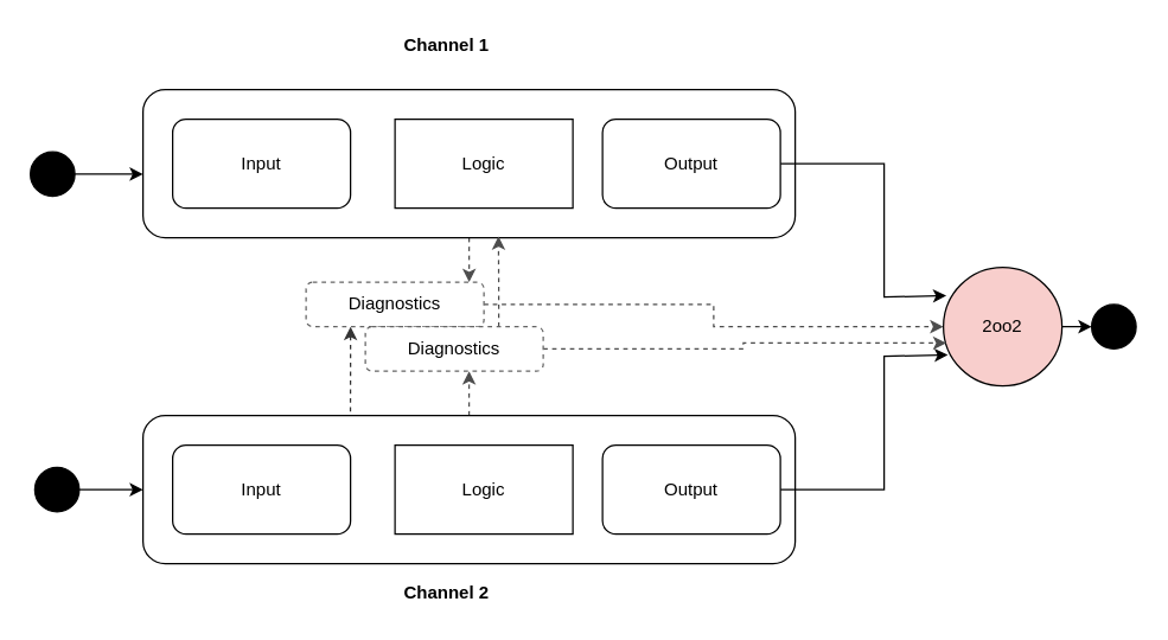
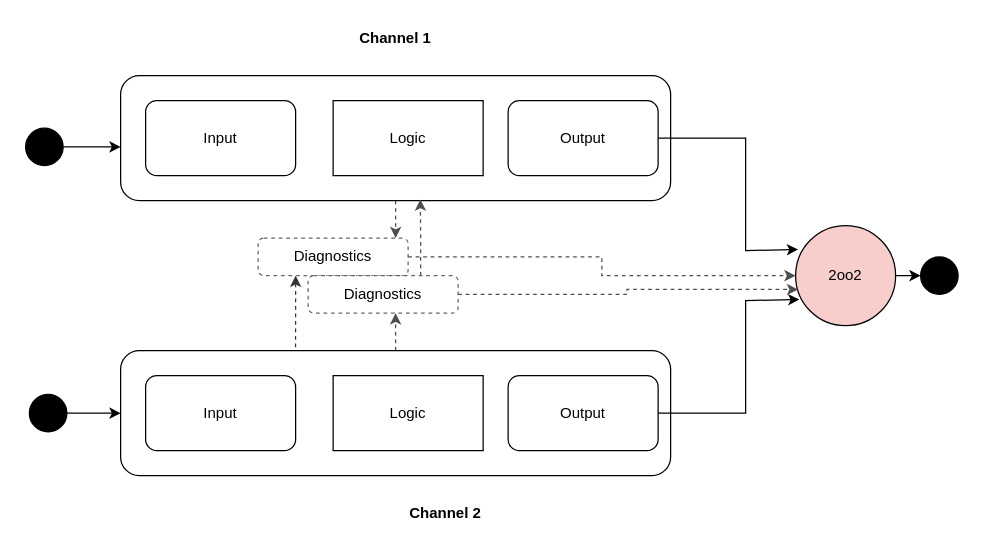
  <mxCell id="0" />
  <mxCell id="1" parent="0" />
  <mxCell id="2" style="edgeStyle=orthogonalEdgeStyle;rounded=0;orthogonalLoop=1;jettySize=auto;html=1;exitX=0.5;exitY=1;exitDx=0;exitDy=0;entryX=0.917;entryY=0;entryDx=0;entryDy=0;entryPerimeter=0;dashed=1;startArrow=none;startFill=0;endArrow=classic;endFill=1;strokeColor=#4D4D4D;" edge="1" parent="1" source="3" target="23"><mxGeometry relative="1" as="geometry" /></mxCell>
  <mxCell id="3" value="" style="rounded=1;whiteSpace=wrap;html=1;" vertex="1" parent="1"><mxGeometry x="96" y="60" width="440" height="100" as="geometry" /></mxCell>
  <mxCell id="4" value="Input" style="rounded=1;whiteSpace=wrap;html=1;" vertex="1" parent="1"><mxGeometry x="116" y="80" width="120" height="60" as="geometry" /></mxCell>
  <mxCell id="5" value="Logic" style="rounded=0;whiteSpace=wrap;html=1;" vertex="1" parent="1"><mxGeometry x="266" y="80" width="120" height="60" as="geometry" /></mxCell>
  <mxCell id="6" style="edgeStyle=orthogonalEdgeStyle;rounded=0;orthogonalLoop=1;jettySize=auto;html=1;strokeColor=#000000;entryX=0.025;entryY=0.238;entryDx=0;entryDy=0;entryPerimeter=0;" edge="1" parent="1" source="7" target="25"><mxGeometry relative="1" as="geometry"><mxPoint x="646" y="200" as="targetPoint" /><Array as="points"><mxPoint x="596" y="110" /><mxPoint x="596" y="200" /></Array></mxGeometry></mxCell>
  <mxCell id="7" value="Output" style="rounded=1;whiteSpace=wrap;html=1;" vertex="1" parent="1"><mxGeometry x="406" y="80" width="120" height="60" as="geometry" /></mxCell>
  <mxCell id="8" style="edgeStyle=orthogonalEdgeStyle;rounded=0;orthogonalLoop=1;jettySize=auto;html=1;exitX=1;exitY=0.5;exitDx=0;exitDy=0;exitPerimeter=0;entryX=0;entryY=0.5;entryDx=0;entryDy=0;strokeColor=#000000;" edge="1" parent="1" target="24"><mxGeometry relative="1" as="geometry"><mxPoint x="706" y="220" as="sourcePoint" /></mxGeometry></mxCell>
  <mxCell id="9" style="edgeStyle=orthogonalEdgeStyle;rounded=0;orthogonalLoop=1;jettySize=auto;html=1;exitX=0.5;exitY=0;exitDx=0;exitDy=0;entryX=0.583;entryY=1;entryDx=0;entryDy=0;entryPerimeter=0;dashed=1;startArrow=none;startFill=0;endArrow=classic;endFill=1;strokeColor=#4D4D4D;" edge="1" parent="1" source="10" target="29"><mxGeometry relative="1" as="geometry" /></mxCell>
  <mxCell id="10" value="" style="rounded=1;whiteSpace=wrap;html=1;" vertex="1" parent="1"><mxGeometry x="96" y="280" width="440" height="100" as="geometry" /></mxCell>
  <mxCell id="11" value="Input" style="rounded=1;whiteSpace=wrap;html=1;" vertex="1" parent="1"><mxGeometry x="116" y="300" width="120" height="60" as="geometry" /></mxCell>
  <mxCell id="12" value="Logic" style="rounded=0;whiteSpace=wrap;html=1;" vertex="1" parent="1"><mxGeometry x="266" y="300" width="120" height="60" as="geometry" /></mxCell>
  <mxCell id="13" style="edgeStyle=orthogonalEdgeStyle;rounded=0;orthogonalLoop=1;jettySize=auto;html=1;strokeColor=#000000;entryX=0.038;entryY=0.738;entryDx=0;entryDy=0;entryPerimeter=0;" edge="1" parent="1" source="14" target="25"><mxGeometry relative="1" as="geometry"><mxPoint x="646" y="240" as="targetPoint" /><Array as="points"><mxPoint x="596" y="330" /><mxPoint x="596" y="240" /></Array></mxGeometry></mxCell>
  <mxCell id="14" value="Output" style="rounded=1;whiteSpace=wrap;html=1;" vertex="1" parent="1"><mxGeometry x="406" y="300" width="120" height="60" as="geometry" /></mxCell>
  <mxCell id="15" style="edgeStyle=orthogonalEdgeStyle;rounded=0;orthogonalLoop=1;jettySize=auto;html=1;exitX=1;exitY=0.5;exitDx=0;exitDy=0;entryX=0;entryY=0.57;entryDx=0;entryDy=0;entryPerimeter=0;" edge="1" parent="1" source="16" target="3"><mxGeometry relative="1" as="geometry" /></mxCell>
  <mxCell id="16" value="" style="ellipse;whiteSpace=wrap;html=1;aspect=fixed;fillColor=#000000;" vertex="1" parent="1"><mxGeometry x="20" y="102" width="30" height="30" as="geometry" /></mxCell>
  <mxCell id="17" style="edgeStyle=orthogonalEdgeStyle;rounded=0;orthogonalLoop=1;jettySize=auto;html=1;exitX=1;exitY=0.5;exitDx=0;exitDy=0;entryX=0;entryY=0.5;entryDx=0;entryDy=0;" edge="1" parent="1" source="18" target="10"><mxGeometry relative="1" as="geometry" /></mxCell>
  <mxCell id="18" value="" style="ellipse;whiteSpace=wrap;html=1;aspect=fixed;fillColor=#000000;" vertex="1" parent="1"><mxGeometry x="23" y="315" width="30" height="30" as="geometry" /></mxCell>
- <mxCell id="19" value="&lt;b&gt;Channel 2&lt;/b&gt;" style="text;html=1;strokeColor=none;fillColor=none;align=center;verticalAlign=middle;whiteSpace=wrap;rounded=0;" vertex="1" parent="1"><mxGeometry x="266" y="390" width="70" height="20" as="geometry" /></mxCell>
- <mxCell id="20" value="&lt;b&gt;Channel 1&lt;/b&gt;" style="text;html=1;strokeColor=none;fillColor=none;align=center;verticalAlign=middle;whiteSpace=wrap;rounded=0;" vertex="1" parent="1"><mxGeometry x="266" y="20" width="70" height="20" as="geometry" /></mxCell>
+ <mxCell id="19" value="&lt;b&gt;Channel 2&lt;/b&gt;" style="text;html=1;strokeColor=none;fillColor=none;align=center;verticalAlign=middle;whiteSpace=wrap;rounded=0;" vertex="1" parent="1"><mxGeometry x="321" y="400" width="70" height="20" as="geometry" /></mxCell>
+ <mxCell id="20" value="&lt;b&gt;Channel 1&lt;/b&gt;" style="text;html=1;strokeColor=none;fillColor=none;align=center;verticalAlign=middle;whiteSpace=wrap;rounded=0;" vertex="1" parent="1"><mxGeometry x="281" y="20" width="70" height="20" as="geometry" /></mxCell>
  <mxCell id="21" style="edgeStyle=orthogonalEdgeStyle;rounded=0;orthogonalLoop=1;jettySize=auto;html=1;exitX=0.25;exitY=1;exitDx=0;exitDy=0;entryX=0.318;entryY=-0.01;entryDx=0;entryDy=0;entryPerimeter=0;strokeColor=#333333;endArrow=none;endFill=0;startArrow=classic;startFill=1;dashed=1;fillColor=#60a917;" edge="1" parent="1" source="23" target="10"><mxGeometry relative="1" as="geometry" /></mxCell>
  <mxCell id="22" style="edgeStyle=orthogonalEdgeStyle;rounded=0;orthogonalLoop=1;jettySize=auto;html=1;exitX=1;exitY=0.5;exitDx=0;exitDy=0;entryX=0;entryY=0.5;entryDx=0;entryDy=0;dashed=1;startArrow=none;startFill=0;endArrow=classic;endFill=1;strokeColor=#4D4D4D;" edge="1" parent="1" source="23" target="25"><mxGeometry relative="1" as="geometry" /></mxCell>
  <mxCell id="23" value="Diagnostics" style="rounded=1;whiteSpace=wrap;html=1;fillColor=#FFFFFF;dashed=1;strokeColor=#666666;" vertex="1" parent="1"><mxGeometry x="206" y="190" width="120" height="30" as="geometry" /></mxCell>
  <mxCell id="24" value="" style="ellipse;whiteSpace=wrap;html=1;aspect=fixed;fillColor=#000000;" vertex="1" parent="1"><mxGeometry x="736" y="205" width="30" height="30" as="geometry" /></mxCell>
  <mxCell id="25" value="2oo2" style="ellipse;whiteSpace=wrap;html=1;aspect=fixed;strokeColor=#000000;fillColor=#f8cecc;" vertex="1" parent="1"><mxGeometry x="636" y="180" width="80" height="80" as="geometry" /></mxCell>
  <mxCell id="26" style="edgeStyle=orthogonalEdgeStyle;rounded=0;orthogonalLoop=1;jettySize=auto;html=1;exitX=0.5;exitY=1;exitDx=0;exitDy=0;" edge="1" parent="1" source="23" target="23"><mxGeometry relative="1" as="geometry" /></mxCell>
  <mxCell id="27" style="edgeStyle=orthogonalEdgeStyle;rounded=0;orthogonalLoop=1;jettySize=auto;html=1;exitX=0.75;exitY=0;exitDx=0;exitDy=0;entryX=0.545;entryY=0.99;entryDx=0;entryDy=0;entryPerimeter=0;dashed=1;startArrow=none;startFill=0;endArrow=classic;endFill=1;strokeColor=#4D4D4D;" edge="1" parent="1" source="29" target="3"><mxGeometry relative="1" as="geometry" /></mxCell>
  <mxCell id="28" style="edgeStyle=orthogonalEdgeStyle;rounded=0;orthogonalLoop=1;jettySize=auto;html=1;exitX=1;exitY=0.5;exitDx=0;exitDy=0;entryX=0.025;entryY=0.638;entryDx=0;entryDy=0;entryPerimeter=0;dashed=1;startArrow=none;startFill=0;endArrow=classic;endFill=1;strokeColor=#4D4D4D;" edge="1" parent="1" source="29" target="25"><mxGeometry relative="1" as="geometry" /></mxCell>
  <mxCell id="29" value="Diagnostics" style="rounded=1;whiteSpace=wrap;html=1;fillColor=#FFFFFF;dashed=1;strokeColor=#666666;" vertex="1" parent="1"><mxGeometry x="246" y="220" width="120" height="30" as="geometry" /></mxCell>
